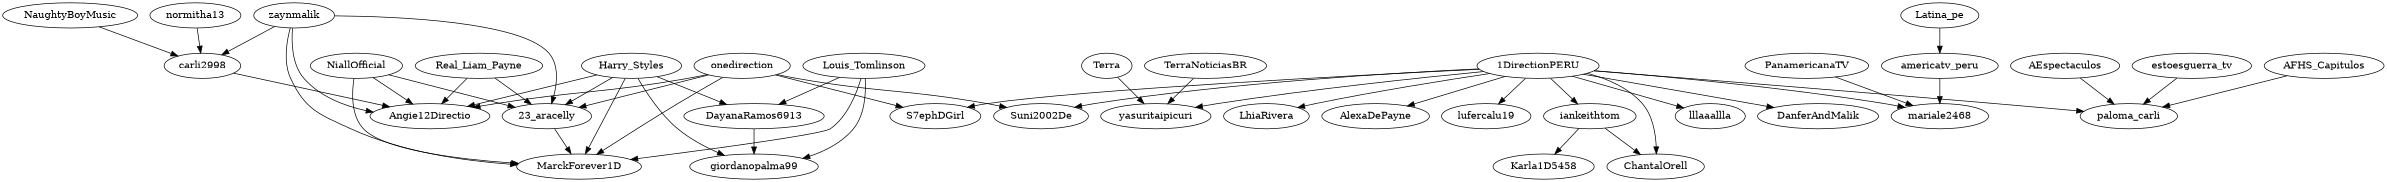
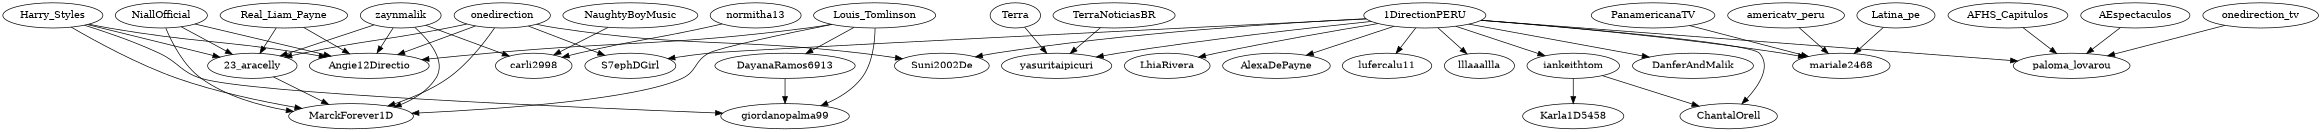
  strict digraph {
    NiallOfficial
    Angie12Directio
    MarckForever1D
    "23_aracelly"
    Harry_Styles
    DayanaRamos6913
    giordanopalma99
    Real_Liam_Payne
    Louis_Tomlinson
    zaynmalik
    carli2998
    onedirection
    S7ephDGirl
    Suni2002De
    "1DirectionPERU"
    DanferAndMalik
    yasuritaipicuri
    ChantalOrell
    LhiaRivera
    mariale2468
    AlexaDePayne
-   lufercalu11 [label=lufercalu19]
+   lufercalu11
    lllaaallla
-   paloma_lovarou [label=paloma_carli]
+   paloma_lovarou
    iankeithtom
    TerraNoticiasBR
    Terra
    Karla1D5458
    normitha13
    NaughtyBoyMusic
    americatv_peru
    Latina_pe
    PanamericanaTV
    AEspectaculos
-   estoesguerra_tv
+   estoesguerra_tv [label=onedirection_tv]
    AFHS_Capitulos
    NiallOfficial -> Angie12Directio
    NiallOfficial -> MarckForever1D
    NiallOfficial -> "23_aracelly"
    "23_aracelly" -> MarckForever1D
    Harry_Styles -> Angie12Directio
    Harry_Styles -> MarckForever1D
    Harry_Styles -> "23_aracelly"
-   Harry_Styles -> DayanaRamos6913
    Harry_Styles -> giordanopalma99
    DayanaRamos6913 -> giordanopalma99
    Real_Liam_Payne -> Angie12Directio
    Real_Liam_Payne -> "23_aracelly"
-   carli2998 -> Angie12Directio
+   Louis_Tomlinson -> Angie12Directio
    Louis_Tomlinson -> MarckForever1D
    Louis_Tomlinson -> DayanaRamos6913
    Louis_Tomlinson -> giordanopalma99
    zaynmalik -> Angie12Directio
    zaynmalik -> MarckForever1D
    zaynmalik -> "23_aracelly"
    zaynmalik -> carli2998
    onedirection -> Angie12Directio
    onedirection -> MarckForever1D
    onedirection -> "23_aracelly"
    onedirection -> S7ephDGirl
    onedirection -> Suni2002De
    "1DirectionPERU" -> S7ephDGirl
    "1DirectionPERU" -> Suni2002De
    "1DirectionPERU" -> DanferAndMalik
    "1DirectionPERU" -> yasuritaipicuri
    "1DirectionPERU" -> ChantalOrell
    "1DirectionPERU" -> LhiaRivera
    "1DirectionPERU" -> mariale2468
    "1DirectionPERU" -> AlexaDePayne
    "1DirectionPERU" -> lufercalu11
    "1DirectionPERU" -> lllaaallla
    "1DirectionPERU" -> paloma_lovarou
    "1DirectionPERU" -> iankeithtom
    iankeithtom -> ChantalOrell
    iankeithtom -> Karla1D5458
    TerraNoticiasBR -> yasuritaipicuri
    Terra -> yasuritaipicuri
    normitha13 -> carli2998
    NaughtyBoyMusic -> carli2998
    americatv_peru -> mariale2468
-   Latina_pe -> americatv_peru
+   Latina_pe -> mariale2468
    PanamericanaTV -> mariale2468
    AEspectaculos -> paloma_lovarou
    estoesguerra_tv -> paloma_lovarou
    AFHS_Capitulos -> paloma_lovarou
  }
